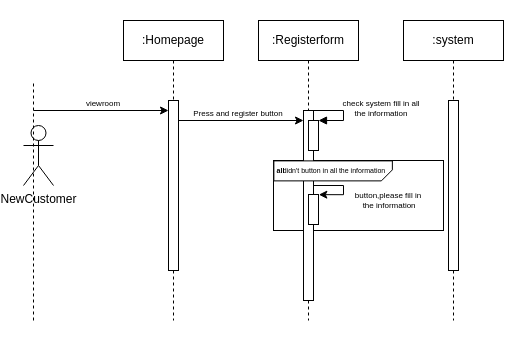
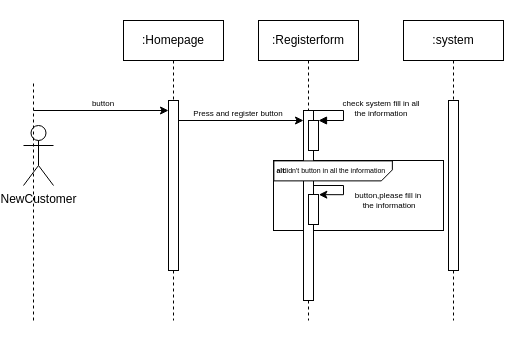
  <mxCell id="0" />
  <mxCell id="1" parent="0" />
  <mxCell id="2" value="" style="rounded=0;whiteSpace=wrap;html=1;" vertex="1" parent="1"><mxGeometry x="270" y="160" width="170" height="70" as="geometry" /></mxCell>
  <mxCell id="3" value=":Registerform" style="shape=umlLifeline;perimeter=lifelinePerimeter;whiteSpace=wrap;html=1;container=0;dropTarget=0;collapsible=0;recursiveResize=0;outlineConnect=0;portConstraint=eastwest;newEdgeStyle={&quot;edgeStyle&quot;:&quot;elbowEdgeStyle&quot;,&quot;elbow&quot;:&quot;vertical&quot;,&quot;curved&quot;:0,&quot;rounded&quot;:0};" parent="1" vertex="1"><mxGeometry x="255" y="20" width="100" height="300" as="geometry" /></mxCell>
  <mxCell id="4" value="" style="html=1;points=[];perimeter=orthogonalPerimeter;outlineConnect=0;targetShapes=umlLifeline;portConstraint=eastwest;newEdgeStyle={&quot;edgeStyle&quot;:&quot;elbowEdgeStyle&quot;,&quot;elbow&quot;:&quot;vertical&quot;,&quot;curved&quot;:0,&quot;rounded&quot;:0};" parent="3" vertex="1"><mxGeometry x="45" y="90" width="10" height="190" as="geometry" /></mxCell>
  <mxCell id="5" value="" style="html=1;points=[];perimeter=orthogonalPerimeter;outlineConnect=0;targetShapes=umlLifeline;portConstraint=eastwest;newEdgeStyle={&quot;edgeStyle&quot;:&quot;elbowEdgeStyle&quot;,&quot;elbow&quot;:&quot;vertical&quot;,&quot;curved&quot;:0,&quot;rounded&quot;:0};" parent="3" vertex="1"><mxGeometry x="50" y="100" width="10" height="30" as="geometry" /></mxCell>
  <mxCell id="6" value="" style="html=1;verticalAlign=bottom;endArrow=block;edgeStyle=orthogonalEdgeStyle;elbow=vertical;rounded=0;" parent="3" edge="1"><mxGeometry relative="1" as="geometry"><mxPoint x="55" y="90" as="sourcePoint" /><Array as="points"><mxPoint x="55" y="90" /><mxPoint x="85" y="90" /><mxPoint x="85" y="100" /></Array><mxPoint x="60" y="100" as="targetPoint" /></mxGeometry></mxCell>
  <mxCell id="7" value=":system" style="shape=umlLifeline;perimeter=lifelinePerimeter;whiteSpace=wrap;html=1;container=0;dropTarget=0;collapsible=0;recursiveResize=0;outlineConnect=0;portConstraint=eastwest;newEdgeStyle={&quot;edgeStyle&quot;:&quot;elbowEdgeStyle&quot;,&quot;elbow&quot;:&quot;vertical&quot;,&quot;curved&quot;:0,&quot;rounded&quot;:0};" parent="1" vertex="1"><mxGeometry x="400" y="20" width="100" height="300" as="geometry" /></mxCell>
  <mxCell id="8" value="" style="html=1;points=[];perimeter=orthogonalPerimeter;outlineConnect=0;targetShapes=umlLifeline;portConstraint=eastwest;newEdgeStyle={&quot;edgeStyle&quot;:&quot;elbowEdgeStyle&quot;,&quot;elbow&quot;:&quot;vertical&quot;,&quot;curved&quot;:0,&quot;rounded&quot;:0};" parent="7" vertex="1"><mxGeometry x="45" y="80" width="10" height="170" as="geometry" /></mxCell>
  <mxCell id="9" value="NewCustomer" style="shape=umlActor;verticalLabelPosition=bottom;verticalAlign=top;html=1;outlineConnect=0;" vertex="1" parent="1"><mxGeometry x="20" y="125" width="30" height="60" as="geometry" /></mxCell>
  <mxCell id="10" value="" style="endArrow=none;html=1;rounded=0;dashed=1;" edge="1" parent="1"><mxGeometry width="50" height="50" relative="1" as="geometry"><mxPoint x="30" y="320" as="sourcePoint" /><mxPoint x="30" y="80" as="targetPoint" /></mxGeometry></mxCell>
  <mxCell id="11" value="" style="endArrow=classic;html=1;rounded=0;" edge="1" parent="1" target="4"><mxGeometry width="50" height="50" relative="1" as="geometry"><mxPoint x="170" y="120" as="sourcePoint" /><mxPoint x="295" y="120" as="targetPoint" /></mxGeometry></mxCell>
  <mxCell id="12" value="Press and register button" style="text;align=center;verticalAlign=middle;resizable=0;points=[];autosize=1;strokeColor=none;fillColor=none;fontSize=8;" vertex="1" parent="1"><mxGeometry x="170" y="98" width="130" height="30" as="geometry" /></mxCell>
  <mxCell id="13" value="check system fill in all &#10;the information" style="text;align=center;verticalAlign=middle;resizable=0;points=[];autosize=1;strokeColor=none;fillColor=none;fontSize=8;" vertex="1" parent="1"><mxGeometry x="328" y="88" width="100" height="40" as="geometry" /></mxCell>
  <mxCell id="14" value=":Homepage" style="shape=umlLifeline;perimeter=lifelinePerimeter;whiteSpace=wrap;html=1;container=0;dropTarget=0;collapsible=0;recursiveResize=0;outlineConnect=0;portConstraint=eastwest;newEdgeStyle={&quot;edgeStyle&quot;:&quot;elbowEdgeStyle&quot;,&quot;elbow&quot;:&quot;vertical&quot;,&quot;curved&quot;:0,&quot;rounded&quot;:0};" vertex="1" parent="1"><mxGeometry x="120" y="20" width="100" height="300" as="geometry" /></mxCell>
  <mxCell id="15" value="" style="html=1;points=[];perimeter=orthogonalPerimeter;outlineConnect=0;targetShapes=umlLifeline;portConstraint=eastwest;newEdgeStyle={&quot;edgeStyle&quot;:&quot;elbowEdgeStyle&quot;,&quot;elbow&quot;:&quot;vertical&quot;,&quot;curved&quot;:0,&quot;rounded&quot;:0};" vertex="1" parent="14"><mxGeometry x="45" y="80" width="10" height="170" as="geometry" /></mxCell>
  <mxCell id="16" value="" style="endArrow=classic;html=1;rounded=0;" edge="1" parent="1" target="15"><mxGeometry width="50" height="50" relative="1" as="geometry"><mxPoint x="30" y="110" as="sourcePoint" /><mxPoint x="130" y="100" as="targetPoint" /></mxGeometry></mxCell>
- <mxCell id="17" value="viewroom" style="text;align=center;verticalAlign=middle;resizable=0;points=[];autosize=1;strokeColor=none;fillColor=none;fontSize=8;" vertex="1" parent="1"><mxGeometry x="65" y="88" width="70" height="30" as="geometry" /></mxCell>
+ <mxCell id="17" value="button" style="text;align=center;verticalAlign=middle;resizable=0;points=[];autosize=1;strokeColor=none;fillColor=none;fontSize=8;" vertex="1" parent="1"><mxGeometry x="65" y="88" width="70" height="30" as="geometry" /></mxCell>
  <mxCell id="18" value="" style="shape=card;whiteSpace=wrap;html=1;direction=east;rotation=90;flipV=0;flipH=1;size=11;" vertex="1" parent="1"><mxGeometry x="319.62" y="111.13" width="20" height="118.5" as="geometry" /></mxCell>
  <mxCell id="19" value=" didn't button in all the information" style="text;strokeColor=none;fillColor=none;align=center;verticalAlign=middle;rounded=0;fontSize=7;" vertex="1" parent="1"><mxGeometry x="300" y="155" width="60" height="30" as="geometry" /></mxCell>
- <mxCell id="20" value="all" style="text;strokeColor=none;fillColor=none;align=center;verticalAlign=middle;rounded=0;fontStyle=1;fontSize=7;" vertex="1" parent="1"><mxGeometry x="270" y="162.5" width="15" height="15" as="geometry" /></mxCell>
+ <mxCell id="20" value="alt" style="text;strokeColor=none;fillColor=none;align=center;verticalAlign=middle;rounded=0;fontStyle=1;fontSize=7;" vertex="1" parent="1"><mxGeometry x="270" y="162.5" width="15" height="15" as="geometry" /></mxCell>
  <mxCell id="21" value="" style="html=1;points=[];perimeter=orthogonalPerimeter;outlineConnect=0;targetShapes=umlLifeline;portConstraint=eastwest;newEdgeStyle={&quot;edgeStyle&quot;:&quot;elbowEdgeStyle&quot;,&quot;elbow&quot;:&quot;vertical&quot;,&quot;curved&quot;:0,&quot;rounded&quot;:0};" vertex="1" parent="1"><mxGeometry x="305" y="194" width="10" height="30" as="geometry" /></mxCell>
  <mxCell id="22" value="" style="endArrow=classic;html=1;rounded=0;edgeStyle=orthogonalEdgeStyle;entryX=1.034;entryY=0.005;entryDx=0;entryDy=0;entryPerimeter=0;" edge="1" parent="1" target="21"><mxGeometry width="50" height="50" relative="1" as="geometry"><mxPoint x="310" y="185" as="sourcePoint" /><mxPoint x="390" y="185" as="targetPoint" /><Array as="points"><mxPoint x="340" y="185" /><mxPoint x="340" y="194" /></Array></mxGeometry></mxCell>
  <mxCell id="23" value="button,please fill in&#10; the information" style="text;strokeColor=none;fillColor=none;align=center;verticalAlign=middle;rounded=0;fontSize=8;" vertex="1" parent="1"><mxGeometry x="355" y="185" width="60" height="30" as="geometry" /></mxCell>
